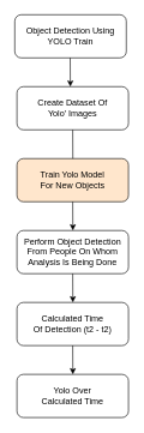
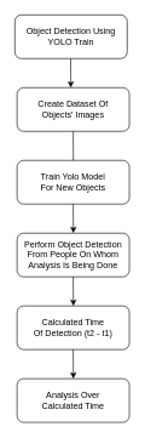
  <mxCell id="0" />
  <mxCell id="1" parent="0" />
  <mxCell id="2" value="Object Detection Using YOLO Train" style="rounded=1;whiteSpace=wrap;html=1;" vertex="1" parent="1"><mxGeometry x="20" y="20" width="155" height="60" as="geometry" /></mxCell>
- <mxCell id="3" value="Create Dataset Of &lt;br&gt;Yolo' Images" style="rounded=1;whiteSpace=wrap;html=1;" vertex="1" parent="1"><mxGeometry x="23" y="120" width="155" height="60" as="geometry" /></mxCell>
- <mxCell id="4" value="Train Yolo Model &lt;br&gt;For New Objects" style="rounded=1;whiteSpace=wrap;html=1;fillColor=#ffe6cc;" vertex="1" parent="1"><mxGeometry x="23" y="220" width="155" height="60" as="geometry" /></mxCell>
+ <mxCell id="3" value="Create Dataset Of &lt;br&gt;Objects' Images" style="rounded=1;whiteSpace=wrap;html=1;" vertex="1" parent="1"><mxGeometry x="23" y="120" width="155" height="60" as="geometry" /></mxCell>
+ <mxCell id="4" value="Train Yolo Model &lt;br&gt;For New Objects" style="rounded=1;whiteSpace=wrap;html=1;" vertex="1" parent="1"><mxGeometry x="23" y="220" width="155" height="60" as="geometry" /></mxCell>
  <mxCell id="5" value="Perform Object Detection From People On Whom Analysis Is Being Done" style="rounded=1;whiteSpace=wrap;html=1;" vertex="1" parent="1"><mxGeometry x="23" y="320" width="155" height="60" as="geometry" /></mxCell>
- <mxCell id="6" value="Calculated Time &lt;br&gt;Of Detection (t2 - t2)" style="rounded=1;whiteSpace=wrap;html=1;" vertex="1" parent="1"><mxGeometry x="23" y="420" width="155" height="60" as="geometry" /></mxCell>
- <mxCell id="7" value="Yolo Over &lt;br&gt;Calculated Time" style="rounded=1;whiteSpace=wrap;html=1;" vertex="1" parent="1"><mxGeometry x="23" y="520" width="155" height="60" as="geometry" /></mxCell>
+ <mxCell id="6" value="Calculated Time &lt;br&gt;Of Detection (t2 - t1)" style="rounded=1;whiteSpace=wrap;html=1;" vertex="1" parent="1"><mxGeometry x="23" y="420" width="155" height="60" as="geometry" /></mxCell>
+ <mxCell id="7" value="Analysis Over &lt;br&gt;Calculated Time" style="rounded=1;whiteSpace=wrap;html=1;" vertex="1" parent="1"><mxGeometry x="23" y="520" width="155" height="60" as="geometry" /></mxCell>
  <mxCell id="8" value="" style="endArrow=none;html=1;exitX=0.5;exitY=1;exitDx=0;exitDy=0;" edge="1" parent="1" source="3" target="4"><mxGeometry width="50" height="50" relative="1" as="geometry"><mxPoint x="-17" y="460" as="sourcePoint" /><mxPoint x="33" y="410" as="targetPoint" /><Array as="points"><mxPoint x="101" y="180" /></Array></mxGeometry></mxCell>
  <mxCell id="9" value="" style="endArrow=classic;html=1;exitX=0.5;exitY=1;exitDx=0;exitDy=0;" edge="1" parent="1"><mxGeometry width="50" height="50" relative="1" as="geometry"><mxPoint x="97" y="80" as="sourcePoint" /><mxPoint x="97.214" y="120" as="targetPoint" /><Array as="points"><mxPoint x="97.5" y="80" /></Array></mxGeometry></mxCell>
  <mxCell id="10" value="" style="endArrow=classic;html=1;exitX=0.5;exitY=1;exitDx=0;exitDy=0;" edge="1" parent="1"><mxGeometry width="50" height="50" relative="1" as="geometry"><mxPoint x="100.5" y="280" as="sourcePoint" /><mxPoint x="100.714" y="320" as="targetPoint" /><Array as="points"><mxPoint x="101" y="280" /></Array></mxGeometry></mxCell>
  <mxCell id="11" value="" style="endArrow=classic;html=1;exitX=0.5;exitY=1;exitDx=0;exitDy=0;" edge="1" parent="1"><mxGeometry width="50" height="50" relative="1" as="geometry"><mxPoint x="100.5" y="380" as="sourcePoint" /><mxPoint x="100.714" y="420" as="targetPoint" /><Array as="points"><mxPoint x="101" y="380" /></Array></mxGeometry></mxCell>
  <mxCell id="12" value="" style="endArrow=classic;html=1;exitX=0.5;exitY=1;exitDx=0;exitDy=0;" edge="1" parent="1"><mxGeometry width="50" height="50" relative="1" as="geometry"><mxPoint x="100.5" y="480" as="sourcePoint" /><mxPoint x="100.714" y="520" as="targetPoint" /><Array as="points"><mxPoint x="101" y="480" /></Array></mxGeometry></mxCell>
